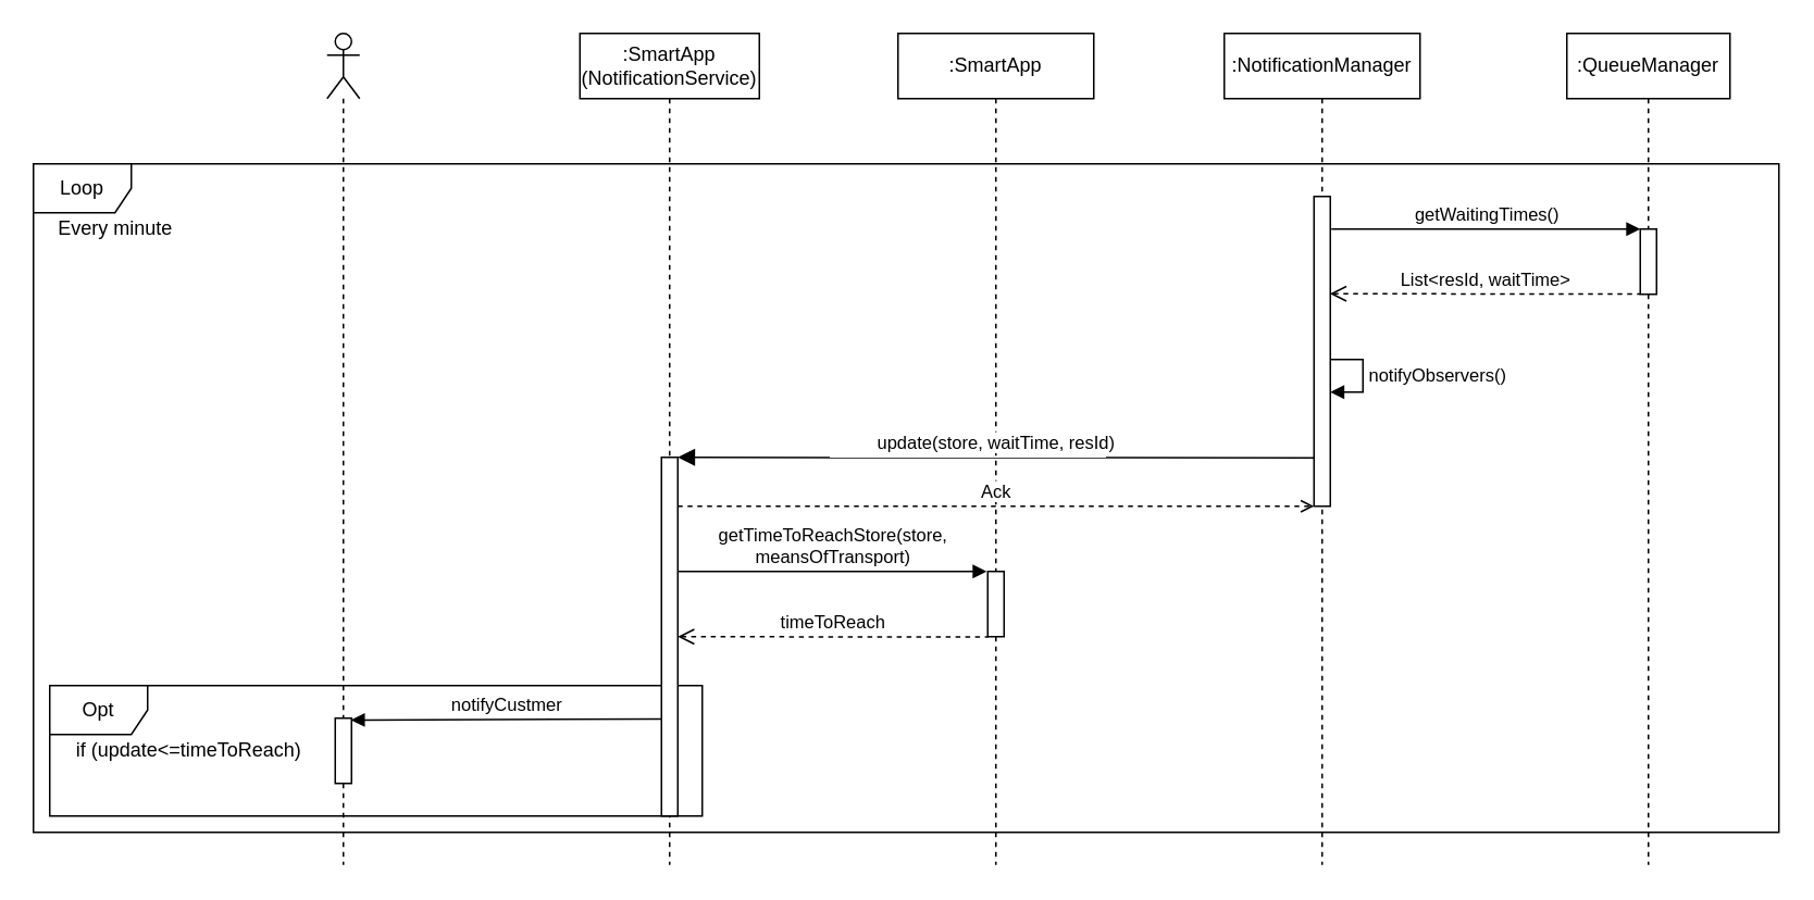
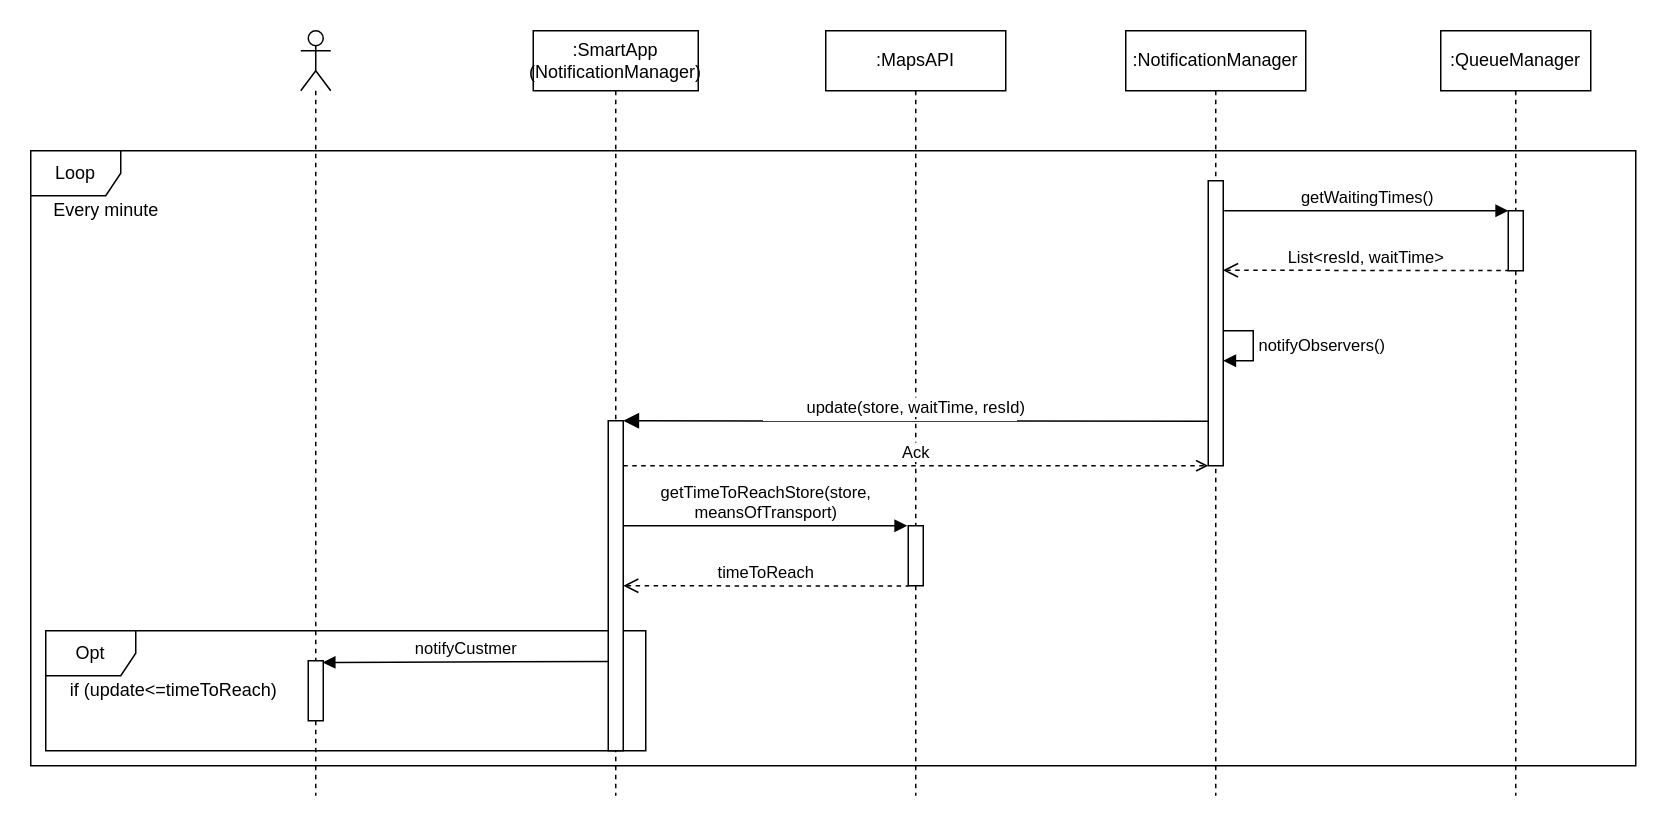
  <mxCell id="0" />
  <mxCell id="1" parent="0" />
  <mxCell id="2" value="Opt" style="shape=umlFrame;whiteSpace=wrap;html=1;" parent="1" vertex="1"><mxGeometry x="30" y="420" width="400" height="80" as="geometry" /></mxCell>
  <mxCell id="3" value="Loop" style="shape=umlFrame;whiteSpace=wrap;html=1;" parent="1" vertex="1"><mxGeometry x="20" y="100" width="1070" height="410" as="geometry" /></mxCell>
- <mxCell id="4" value="&lt;div&gt;:SmartApp&lt;/div&gt;(NotificationService)" style="shape=umlLifeline;perimeter=lifelinePerimeter;whiteSpace=wrap;html=1;container=1;collapsible=0;recursiveResize=0;outlineConnect=0;" parent="1" vertex="1"><mxGeometry x="355" y="20" width="110" height="510" as="geometry" /></mxCell>
+ <mxCell id="4" value="&lt;div&gt;:SmartApp&lt;/div&gt;(NotificationManager)" style="shape=umlLifeline;perimeter=lifelinePerimeter;whiteSpace=wrap;html=1;container=1;collapsible=0;recursiveResize=0;outlineConnect=0;" parent="1" vertex="1"><mxGeometry x="355" y="20" width="110" height="510" as="geometry" /></mxCell>
  <mxCell id="5" value=":NotificationManager" style="shape=umlLifeline;perimeter=lifelinePerimeter;whiteSpace=wrap;html=1;container=1;collapsible=0;recursiveResize=0;outlineConnect=0;" parent="1" vertex="1"><mxGeometry x="750" y="20" width="120" height="510" as="geometry" /></mxCell>
  <mxCell id="6" value=":QueueManager" style="shape=umlLifeline;perimeter=lifelinePerimeter;whiteSpace=wrap;html=1;container=1;collapsible=0;recursiveResize=0;outlineConnect=0;" parent="1" vertex="1"><mxGeometry x="960" y="20" width="100" height="510" as="geometry" /></mxCell>
  <mxCell id="7" value="" style="shape=umlLifeline;participant=umlActor;perimeter=lifelinePerimeter;whiteSpace=wrap;html=1;container=1;collapsible=0;recursiveResize=0;verticalAlign=top;spacingTop=36;outlineConnect=0;" parent="1" vertex="1"><mxGeometry x="200" y="20" width="20" height="510" as="geometry" /></mxCell>
  <mxCell id="8" value="" style="html=1;points=[];perimeter=orthogonalPerimeter;" parent="1" vertex="1"><mxGeometry x="805" y="120" width="10" height="190" as="geometry" /></mxCell>
  <mxCell id="9" value="" style="html=1;points=[];perimeter=orthogonalPerimeter;" parent="1" vertex="1"><mxGeometry x="1005" y="140" width="10" height="40" as="geometry" /></mxCell>
  <mxCell id="10" value="getWaitingTimes()" style="html=1;verticalAlign=bottom;startArrow=none;startFill=0;endArrow=block;startSize=8;exitX=1.067;exitY=0.286;exitDx=0;exitDy=0;exitPerimeter=0;" parent="1" edge="1"><mxGeometry width="60" relative="1" as="geometry"><mxPoint x="815.67" y="140.02" as="sourcePoint" /><mxPoint x="1005" y="140.02" as="targetPoint" /></mxGeometry></mxCell>
  <mxCell id="11" value="List&amp;lt;resId, waitTime&amp;gt;" style="html=1;verticalAlign=bottom;startArrow=open;startFill=0;endArrow=none;startSize=8;exitX=0.977;exitY=0.247;exitDx=0;exitDy=0;exitPerimeter=0;dashed=1;endFill=0;" parent="1" edge="1"><mxGeometry width="60" relative="1" as="geometry"><mxPoint x="814.77" y="179.66" as="sourcePoint" /><mxPoint x="1005" y="179.9" as="targetPoint" /></mxGeometry></mxCell>
  <mxCell id="12" value="Every minute" style="text;html=1;align=center;verticalAlign=middle;resizable=0;points=[];autosize=1;" parent="1" vertex="1"><mxGeometry x="30" y="130" width="80" height="20" as="geometry" /></mxCell>
- <mxCell id="13" value=":SmartApp" style="shape=umlLifeline;perimeter=lifelinePerimeter;whiteSpace=wrap;html=1;container=1;collapsible=0;recursiveResize=0;outlineConnect=0;" parent="1" vertex="1"><mxGeometry x="550" y="20" width="120" height="510" as="geometry" /></mxCell>
+ <mxCell id="13" value=":MapsAPI" style="shape=umlLifeline;perimeter=lifelinePerimeter;whiteSpace=wrap;html=1;container=1;collapsible=0;recursiveResize=0;outlineConnect=0;" parent="1" vertex="1"><mxGeometry x="550" y="20" width="120" height="510" as="geometry" /></mxCell>
  <mxCell id="14" value="" style="html=1;points=[];perimeter=orthogonalPerimeter;" parent="13" vertex="1"><mxGeometry x="55" y="330" width="10" height="40" as="geometry" /></mxCell>
  <mxCell id="15" value="" style="html=1;points=[];perimeter=orthogonalPerimeter;" parent="1" vertex="1"><mxGeometry x="405" y="280" width="10" height="220" as="geometry" /></mxCell>
  <mxCell id="16" value="getTimeToReachStore(store,&lt;br&gt;meansOfTransport)" style="html=1;verticalAlign=bottom;startArrow=none;startFill=0;endArrow=block;startSize=8;exitX=1.067;exitY=0.286;exitDx=0;exitDy=0;exitPerimeter=0;" parent="1" edge="1"><mxGeometry width="60" relative="1" as="geometry"><mxPoint x="415" y="350" as="sourcePoint" /><mxPoint x="604.33" y="350" as="targetPoint" /></mxGeometry></mxCell>
  <mxCell id="17" value="timeToReach" style="html=1;verticalAlign=bottom;startArrow=open;startFill=0;endArrow=none;startSize=8;exitX=0.977;exitY=0.247;exitDx=0;exitDy=0;exitPerimeter=0;dashed=1;endFill=0;" parent="1" edge="1"><mxGeometry width="60" relative="1" as="geometry"><mxPoint x="415" y="390" as="sourcePoint" /><mxPoint x="605.23" y="390.24" as="targetPoint" /></mxGeometry></mxCell>
  <mxCell id="18" value="&lt;div&gt;if (update&amp;lt;=timeToReach)&lt;/div&gt;" style="text;html=1;align=center;verticalAlign=middle;resizable=0;points=[];autosize=1;" parent="1" vertex="1"><mxGeometry x="30" y="450" width="170" height="20" as="geometry" /></mxCell>
  <mxCell id="19" value="notifyCustmer" style="html=1;verticalAlign=bottom;startArrow=none;startFill=0;endArrow=block;startSize=8;entryX=0.959;entryY=0.025;entryDx=0;entryDy=0;entryPerimeter=0;" parent="1" edge="1"><mxGeometry width="60" relative="1" as="geometry"><mxPoint x="405" y="440.5" as="sourcePoint" /><mxPoint x="214.59" y="441.125" as="targetPoint" /></mxGeometry></mxCell>
  <mxCell id="20" value="" style="html=1;points=[];perimeter=orthogonalPerimeter;" parent="1" vertex="1"><mxGeometry x="205" y="440" width="10" height="40" as="geometry" /></mxCell>
  <mxCell id="21" value="update(store, waitTime, resId)" style="html=1;verticalAlign=bottom;startArrow=block;startFill=1;endArrow=none;startSize=8;exitX=1.067;exitY=0.286;exitDx=0;exitDy=0;exitPerimeter=0;endFill=0;entryX=0;entryY=0.753;entryDx=0;entryDy=0;entryPerimeter=0;" parent="1" edge="1"><mxGeometry width="60" relative="1" as="geometry"><mxPoint x="415" y="280" as="sourcePoint" /><mxPoint x="805" y="280.36" as="targetPoint" /></mxGeometry></mxCell>
  <mxCell id="22" value="Ack" style="html=1;verticalAlign=bottom;startArrow=none;startFill=0;endArrow=open;startSize=8;exitX=1.067;exitY=0.286;exitDx=0;exitDy=0;exitPerimeter=0;endFill=0;dashed=1;entryX=0;entryY=1;entryDx=0;entryDy=0;entryPerimeter=0;" parent="1" edge="1"><mxGeometry width="60" relative="1" as="geometry"><mxPoint x="415" y="310" as="sourcePoint" /><mxPoint x="805" y="310" as="targetPoint" /></mxGeometry></mxCell>
  <mxCell id="23" value="notifyObservers()" style="edgeStyle=orthogonalEdgeStyle;html=1;align=left;spacingLeft=2;endArrow=block;rounded=0;entryX=1;entryY=0;" parent="1" edge="1"><mxGeometry relative="1" as="geometry"><mxPoint x="815" y="220" as="sourcePoint" /><Array as="points"><mxPoint x="835" y="220" /></Array><mxPoint x="815" y="240" as="targetPoint" /></mxGeometry></mxCell>
